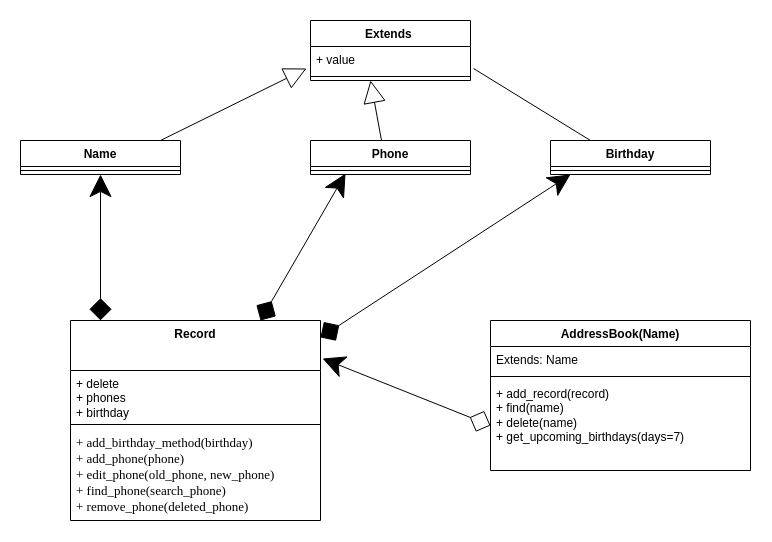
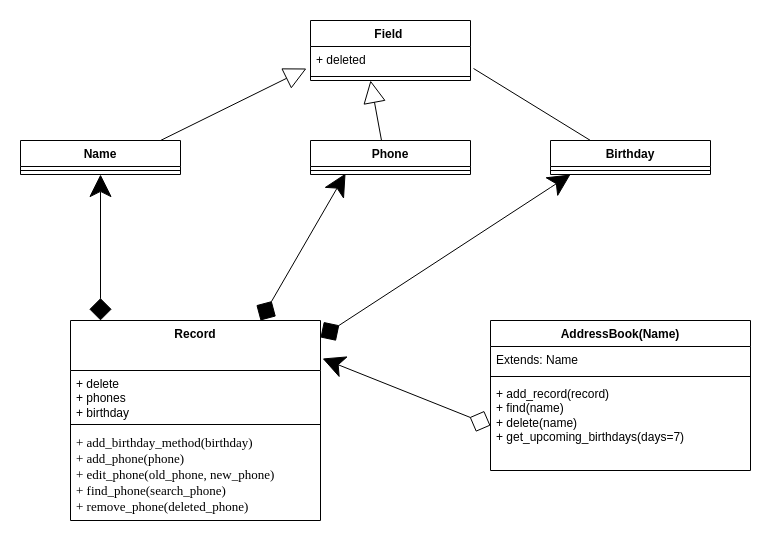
  <mxCell id="0" />
  <mxCell id="1" parent="0" />
- <mxCell id="2" value="Extends&amp;nbsp;" style="swimlane;fontStyle=1;align=center;verticalAlign=top;childLayout=stackLayout;horizontal=1;startSize=26;horizontalStack=0;resizeParent=1;resizeParentMax=0;resizeLast=0;collapsible=1;marginBottom=0;whiteSpace=wrap;html=1;" parent="1" vertex="1"><mxGeometry x="310" y="20" width="160" height="60" as="geometry" /></mxCell>
- <mxCell id="3" value="+&amp;nbsp;value" style="text;strokeColor=none;fillColor=none;align=left;verticalAlign=top;spacingLeft=4;spacingRight=4;overflow=hidden;rotatable=0;points=[[0,0.5],[1,0.5]];portConstraint=eastwest;whiteSpace=wrap;html=1;" parent="2" vertex="1"><mxGeometry y="26" width="160" height="26" as="geometry" /></mxCell>
+ <mxCell id="2" value="Field&amp;nbsp;" style="swimlane;fontStyle=1;align=center;verticalAlign=top;childLayout=stackLayout;horizontal=1;startSize=26;horizontalStack=0;resizeParent=1;resizeParentMax=0;resizeLast=0;collapsible=1;marginBottom=0;whiteSpace=wrap;html=1;" parent="1" vertex="1"><mxGeometry x="310" y="20" width="160" height="60" as="geometry" /></mxCell>
+ <mxCell id="3" value="+&amp;nbsp;deleted" style="text;strokeColor=none;fillColor=none;align=left;verticalAlign=top;spacingLeft=4;spacingRight=4;overflow=hidden;rotatable=0;points=[[0,0.5],[1,0.5]];portConstraint=eastwest;whiteSpace=wrap;html=1;" parent="2" vertex="1"><mxGeometry y="26" width="160" height="26" as="geometry" /></mxCell>
  <mxCell id="4" value="" style="line;strokeWidth=1;fillColor=none;align=left;verticalAlign=middle;spacingTop=-1;spacingLeft=3;spacingRight=3;rotatable=0;labelPosition=right;points=[];portConstraint=eastwest;strokeColor=inherit;" parent="2" vertex="1"><mxGeometry y="52" width="160" height="8" as="geometry" /></mxCell>
  <mxCell id="5" value="Name" style="swimlane;fontStyle=1;align=center;verticalAlign=top;childLayout=stackLayout;horizontal=1;startSize=26;horizontalStack=0;resizeParent=1;resizeParentMax=0;resizeLast=0;collapsible=1;marginBottom=0;whiteSpace=wrap;html=1;" parent="1" vertex="1"><mxGeometry x="20" y="140" width="160" height="34" as="geometry" /></mxCell>
  <mxCell id="6" value="" style="line;strokeWidth=1;fillColor=none;align=left;verticalAlign=middle;spacingTop=-1;spacingLeft=3;spacingRight=3;rotatable=0;labelPosition=right;points=[];portConstraint=eastwest;strokeColor=inherit;" parent="5" vertex="1"><mxGeometry y="26" width="160" height="8" as="geometry" /></mxCell>
  <mxCell id="7" value="Phone" style="swimlane;fontStyle=1;align=center;verticalAlign=top;childLayout=stackLayout;horizontal=1;startSize=26;horizontalStack=0;resizeParent=1;resizeParentMax=0;resizeLast=0;collapsible=1;marginBottom=0;whiteSpace=wrap;html=1;" parent="1" vertex="1"><mxGeometry x="310" y="140" width="160" height="34" as="geometry" /></mxCell>
  <mxCell id="8" value="" style="line;strokeWidth=1;fillColor=none;align=left;verticalAlign=middle;spacingTop=-1;spacingLeft=3;spacingRight=3;rotatable=0;labelPosition=right;points=[];portConstraint=eastwest;strokeColor=inherit;" parent="7" vertex="1"><mxGeometry y="26" width="160" height="8" as="geometry" /></mxCell>
  <mxCell id="9" value="Birthday" style="swimlane;fontStyle=1;align=center;verticalAlign=top;childLayout=stackLayout;horizontal=1;startSize=26;horizontalStack=0;resizeParent=1;resizeParentMax=0;resizeLast=0;collapsible=1;marginBottom=0;whiteSpace=wrap;html=1;" vertex="1" parent="1"><mxGeometry x="550" y="140" width="160" height="34" as="geometry" /></mxCell>
  <mxCell id="10" value="" style="line;strokeWidth=1;fillColor=none;align=left;verticalAlign=middle;spacingTop=-1;spacingLeft=3;spacingRight=3;rotatable=0;labelPosition=right;points=[];portConstraint=eastwest;strokeColor=inherit;" vertex="1" parent="9"><mxGeometry y="26" width="160" height="8" as="geometry" /></mxCell>
  <mxCell id="11" value="Record" style="swimlane;fontStyle=1;align=center;verticalAlign=top;childLayout=stackLayout;horizontal=1;startSize=50;horizontalStack=0;resizeParent=1;resizeParentMax=0;resizeLast=0;collapsible=1;marginBottom=0;whiteSpace=wrap;html=1;" vertex="1" parent="1"><mxGeometry x="70" y="320" width="250" height="200" as="geometry" /></mxCell>
  <mxCell id="12" value="+ delete&lt;div&gt;+ phones&lt;/div&gt;&lt;div&gt;+ birthday&lt;/div&gt;" style="text;strokeColor=none;fillColor=none;align=left;verticalAlign=top;spacingLeft=4;spacingRight=4;overflow=hidden;rotatable=0;points=[[0,0.5],[1,0.5]];portConstraint=eastwest;whiteSpace=wrap;html=1;" vertex="1" parent="11"><mxGeometry y="50" width="250" height="50" as="geometry" /></mxCell>
  <mxCell id="13" value="" style="line;strokeWidth=1;fillColor=none;align=left;verticalAlign=middle;spacingTop=-1;spacingLeft=3;spacingRight=3;rotatable=0;labelPosition=right;points=[];portConstraint=eastwest;strokeColor=inherit;" vertex="1" parent="11"><mxGeometry y="100" width="250" height="8" as="geometry" /></mxCell>
  <mxCell id="14" value="&lt;p style=&quot;margin: 0px; font-variant-numeric: normal; font-variant-east-asian: normal; font-variant-alternates: normal; font-size-adjust: none; font-kerning: auto; font-optical-sizing: auto; font-feature-settings: normal; font-variation-settings: normal; font-variant-position: normal; font-variant-emoji: normal; font-stretch: normal; font-size: 13px; line-height: normal; font-family: &amp;quot;.AppleSystemUIFontMonospaced&amp;quot;;&quot; class=&quot;p1&quot;&gt;+ add_birthday_method(birthday)&lt;span class=&quot;Apple-converted-space&quot;&gt;&lt;br&gt;&lt;/span&gt;&lt;/p&gt;&lt;p style=&quot;margin: 0px; font-variant-numeric: normal; font-variant-east-asian: normal; font-variant-alternates: normal; font-size-adjust: none; font-kerning: auto; font-optical-sizing: auto; font-feature-settings: normal; font-variation-settings: normal; font-variant-position: normal; font-variant-emoji: normal; font-stretch: normal; font-size: 13px; line-height: normal; font-family: &amp;quot;.AppleSystemUIFontMonospaced&amp;quot;;&quot; class=&quot;p1&quot;&gt;+&amp;nbsp;add_phone(phone)&amp;nbsp;&lt;/p&gt;&lt;p style=&quot;margin: 0px; font-variant-numeric: normal; font-variant-east-asian: normal; font-variant-alternates: normal; font-size-adjust: none; font-kerning: auto; font-optical-sizing: auto; font-feature-settings: normal; font-variation-settings: normal; font-variant-position: normal; font-variant-emoji: normal; font-stretch: normal; font-size: 13px; line-height: normal; font-family: &amp;quot;.AppleSystemUIFontMonospaced&amp;quot;;&quot; class=&quot;p1&quot;&gt;+&amp;nbsp;edit_phone(old_phone, new_phone)&lt;/p&gt;&lt;p style=&quot;margin: 0px; font-variant-numeric: normal; font-variant-east-asian: normal; font-variant-alternates: normal; font-size-adjust: none; font-kerning: auto; font-optical-sizing: auto; font-feature-settings: normal; font-variation-settings: normal; font-variant-position: normal; font-variant-emoji: normal; font-stretch: normal; font-size: 13px; line-height: normal; font-family: &amp;quot;.AppleSystemUIFontMonospaced&amp;quot;;&quot; class=&quot;p1&quot;&gt;+&amp;nbsp;find_phone(search_phone)&lt;/p&gt;&lt;p style=&quot;margin: 0px; font-variant-numeric: normal; font-variant-east-asian: normal; font-variant-alternates: normal; font-size-adjust: none; font-kerning: auto; font-optical-sizing: auto; font-feature-settings: normal; font-variation-settings: normal; font-variant-position: normal; font-variant-emoji: normal; font-stretch: normal; font-size: 13px; line-height: normal; font-family: &amp;quot;.AppleSystemUIFontMonospaced&amp;quot;;&quot; class=&quot;p1&quot;&gt;+&amp;nbsp;remove_phone(deleted_phone)&lt;/p&gt;" style="text;strokeColor=none;fillColor=none;align=left;verticalAlign=top;spacingLeft=4;spacingRight=4;overflow=hidden;rotatable=0;points=[[0,0.5],[1,0.5]];portConstraint=eastwest;whiteSpace=wrap;html=1;" vertex="1" parent="11"><mxGeometry y="108" width="250" height="92" as="geometry" /></mxCell>
  <mxCell id="15" value="AddressBook(Name)" style="swimlane;fontStyle=1;align=center;verticalAlign=top;childLayout=stackLayout;horizontal=1;startSize=26;horizontalStack=0;resizeParent=1;resizeParentMax=0;resizeLast=0;collapsible=1;marginBottom=0;whiteSpace=wrap;html=1;" vertex="1" parent="1"><mxGeometry x="490" y="320" width="260" height="150" as="geometry" /></mxCell>
  <mxCell id="16" value="Extends: Name&amp;nbsp;" style="text;strokeColor=none;fillColor=none;align=left;verticalAlign=top;spacingLeft=4;spacingRight=4;overflow=hidden;rotatable=0;points=[[0,0.5],[1,0.5]];portConstraint=eastwest;whiteSpace=wrap;html=1;" vertex="1" parent="15"><mxGeometry y="26" width="260" height="26" as="geometry" /></mxCell>
  <mxCell id="17" value="" style="line;strokeWidth=1;fillColor=none;align=left;verticalAlign=middle;spacingTop=-1;spacingLeft=3;spacingRight=3;rotatable=0;labelPosition=right;points=[];portConstraint=eastwest;strokeColor=inherit;" vertex="1" parent="15"><mxGeometry y="52" width="260" height="8" as="geometry" /></mxCell>
  <mxCell id="18" value="+ add_record(record)&lt;div&gt;+&amp;nbsp;find(name)&lt;/div&gt;&lt;div&gt;+&amp;nbsp;delete(name)&lt;/div&gt;&lt;div&gt;+&amp;nbsp;get_upcoming_birthdays(days=7)&lt;br&gt;&lt;div&gt;&lt;br&gt;&lt;/div&gt;&lt;/div&gt;" style="text;strokeColor=none;fillColor=none;align=left;verticalAlign=top;spacingLeft=4;spacingRight=4;overflow=hidden;rotatable=0;points=[[0,0.5],[1,0.5]];portConstraint=eastwest;whiteSpace=wrap;html=1;" vertex="1" parent="15"><mxGeometry y="60" width="260" height="90" as="geometry" /></mxCell>
  <mxCell id="19" value="" style="endArrow=classic;html=1;rounded=0;entryX=0.5;entryY=1;entryDx=0;entryDy=0;startArrow=diamond;startFill=1;endFill=1;endSize=20;startSize=20;targetPerimeterSpacing=-6;sourcePerimeterSpacing=-6;" edge="1" parent="1" target="5"><mxGeometry width="50" height="50" relative="1" as="geometry"><mxPoint x="100" y="320" as="sourcePoint" /><mxPoint x="420" y="270" as="targetPoint" /></mxGeometry></mxCell>
  <mxCell id="20" value="" style="endArrow=classic;html=1;rounded=0;startArrow=diamond;startFill=1;endFill=1;endSize=20;startSize=20;entryX=0.219;entryY=0.875;entryDx=0;entryDy=0;entryPerimeter=0;" edge="1" parent="1" target="8"><mxGeometry width="50" height="50" relative="1" as="geometry"><mxPoint x="260" y="320" as="sourcePoint" /><mxPoint x="340" y="180" as="targetPoint" /></mxGeometry></mxCell>
  <mxCell id="21" value="" style="endArrow=classic;html=1;rounded=0;startArrow=diamond;startFill=1;endFill=1;endSize=20;startSize=20;exitX=0.92;exitY=0;exitDx=0;exitDy=0;exitPerimeter=0;entryX=0;entryY=0.5;entryDx=0;entryDy=0;" edge="1" parent="1"><mxGeometry width="50" height="50" relative="1" as="geometry"><mxPoint x="320" y="337" as="sourcePoint" /><mxPoint x="570" y="174" as="targetPoint" /><Array as="points"><mxPoint x="550" y="187" /></Array></mxGeometry></mxCell>
  <mxCell id="22" value="" style="endArrow=classic;html=1;rounded=0;entryX=1.008;entryY=0.19;entryDx=0;entryDy=0;entryPerimeter=0;exitX=0;exitY=0.5;exitDx=0;exitDy=0;endFill=1;endSize=20;startSize=20;startArrow=diamond;startFill=0;" edge="1" parent="1" source="18" target="11"><mxGeometry width="50" height="50" relative="1" as="geometry"><mxPoint x="480" y="420" as="sourcePoint" /><mxPoint x="420" y="270" as="targetPoint" /></mxGeometry></mxCell>
  <mxCell id="23" value="" style="endArrow=none;html=1;rounded=0;startArrow=block;startFill=0;endSize=20;startSize=20;entryX=0.5;entryY=0;entryDx=0;entryDy=0;" edge="1" parent="1"><mxGeometry width="50" height="50" relative="1" as="geometry"><mxPoint x="370" y="80" as="sourcePoint" /><mxPoint x="381" y="140" as="targetPoint" /></mxGeometry></mxCell>
  <mxCell id="24" value="" style="endArrow=block;html=1;rounded=0;endFill=0;endSize=20;startSize=20;entryX=-0.025;entryY=0.846;entryDx=0;entryDy=0;entryPerimeter=0;" edge="1" parent="1" target="3"><mxGeometry width="50" height="50" relative="1" as="geometry"><mxPoint x="160" y="140" as="sourcePoint" /><mxPoint x="230" y="100" as="targetPoint" /></mxGeometry></mxCell>
  <mxCell id="25" value="" style="endArrow=none;html=1;rounded=0;endFill=0;endSize=20;startSize=20;entryX=1.019;entryY=0.846;entryDx=0;entryDy=0;entryPerimeter=0;exitX=0.25;exitY=0;exitDx=0;exitDy=0;" edge="1" parent="1" source="9" target="3"><mxGeometry width="50" height="50" relative="1" as="geometry"><mxPoint x="580" y="130" as="sourcePoint" /><mxPoint x="570" y="40" as="targetPoint" /></mxGeometry></mxCell>
